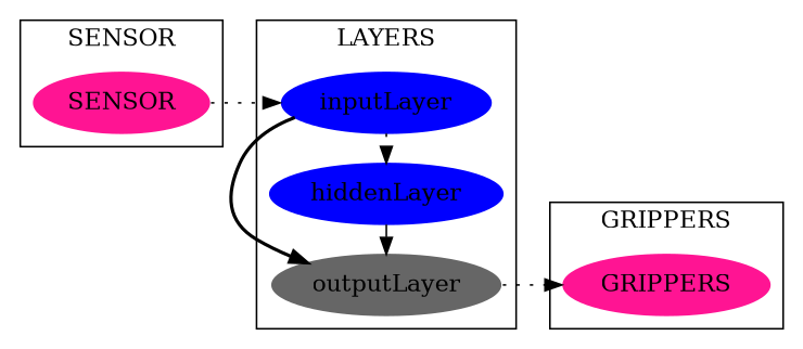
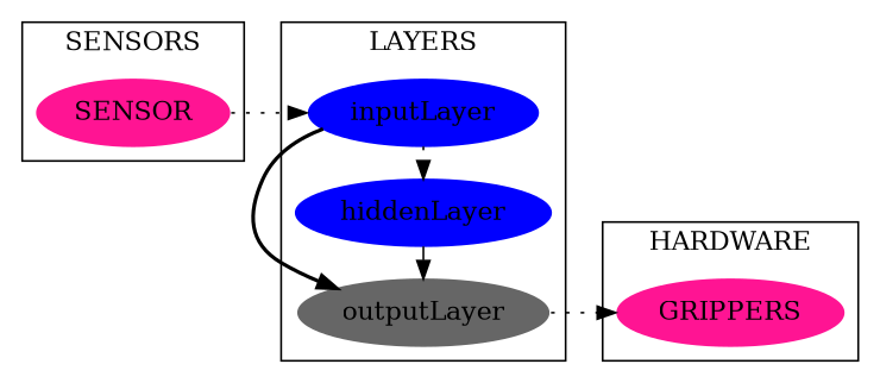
  digraph {
    rankdir=LR
    node [style=filled color=blue]
    edge [constraint=false style=dotted arrowhead=normal]
    inputLayer
    hiddenLayer
    outputLayer [color=gray40]
    SENSOR [color=deeppink]
    GRIPPERS [color=deeppink]
    subgraph cluster_1 {
      color=black
      label=LAYERS
      inputLayer
      hiddenLayer
      outputLayer
    }
    subgraph cluster_2 {
      color=black
-     label=SENSOR
+     label=SENSORS
      SENSOR
    }
    subgraph cluster_3 {
      color=black
-     label=GRIPPERS
+     label=HARDWARE
      GRIPPERS
    }
    inputLayer -> hiddenLayer
    inputLayer -> outputLayer [style=bold]
    hiddenLayer -> outputLayer [style=solid]
    outputLayer -> GRIPPERS [headport=w tailport=e constraint=""]
    SENSOR -> inputLayer [headport=w tailport=e constraint=""]
  }
